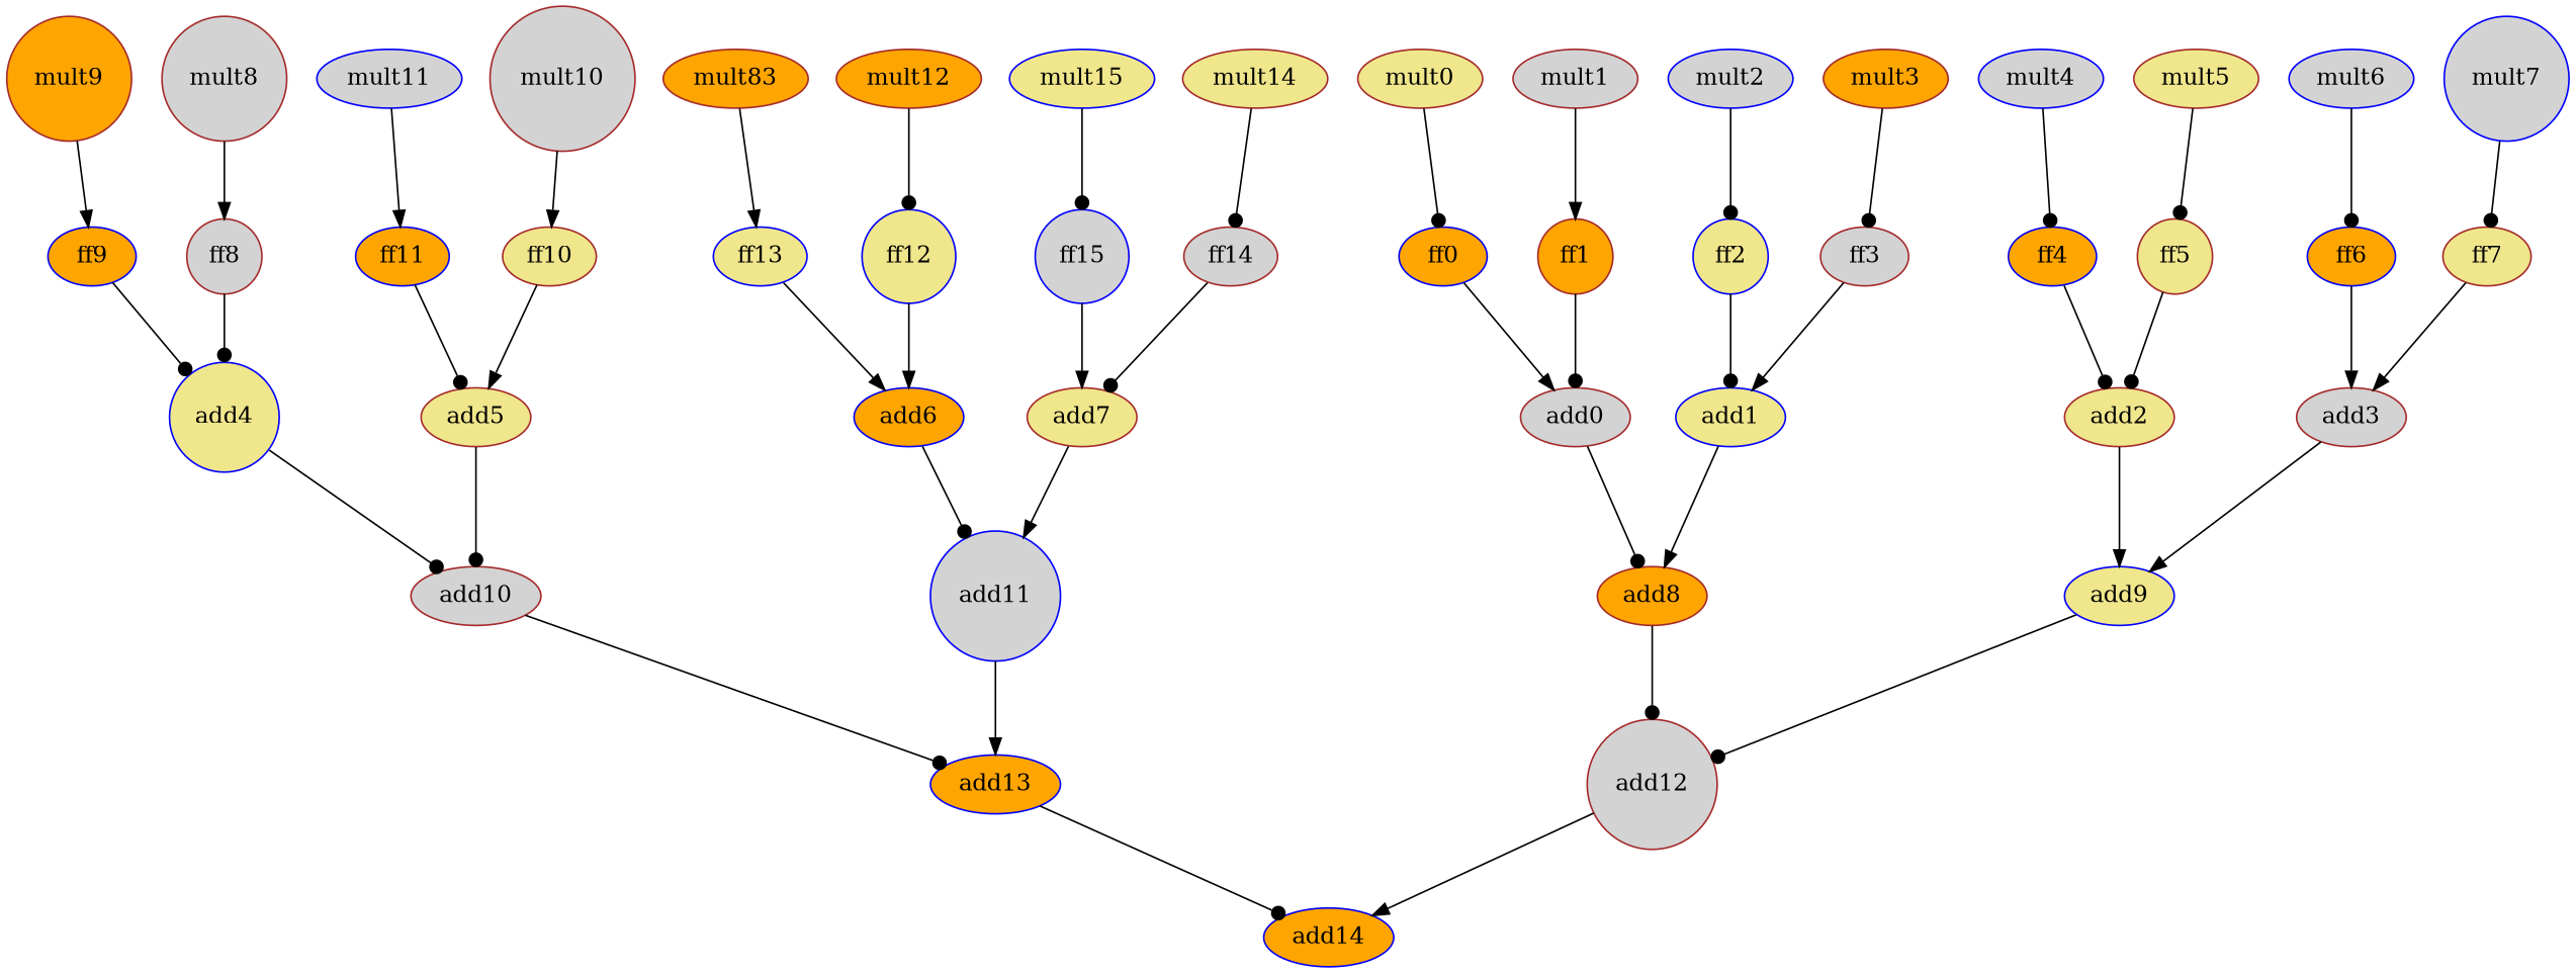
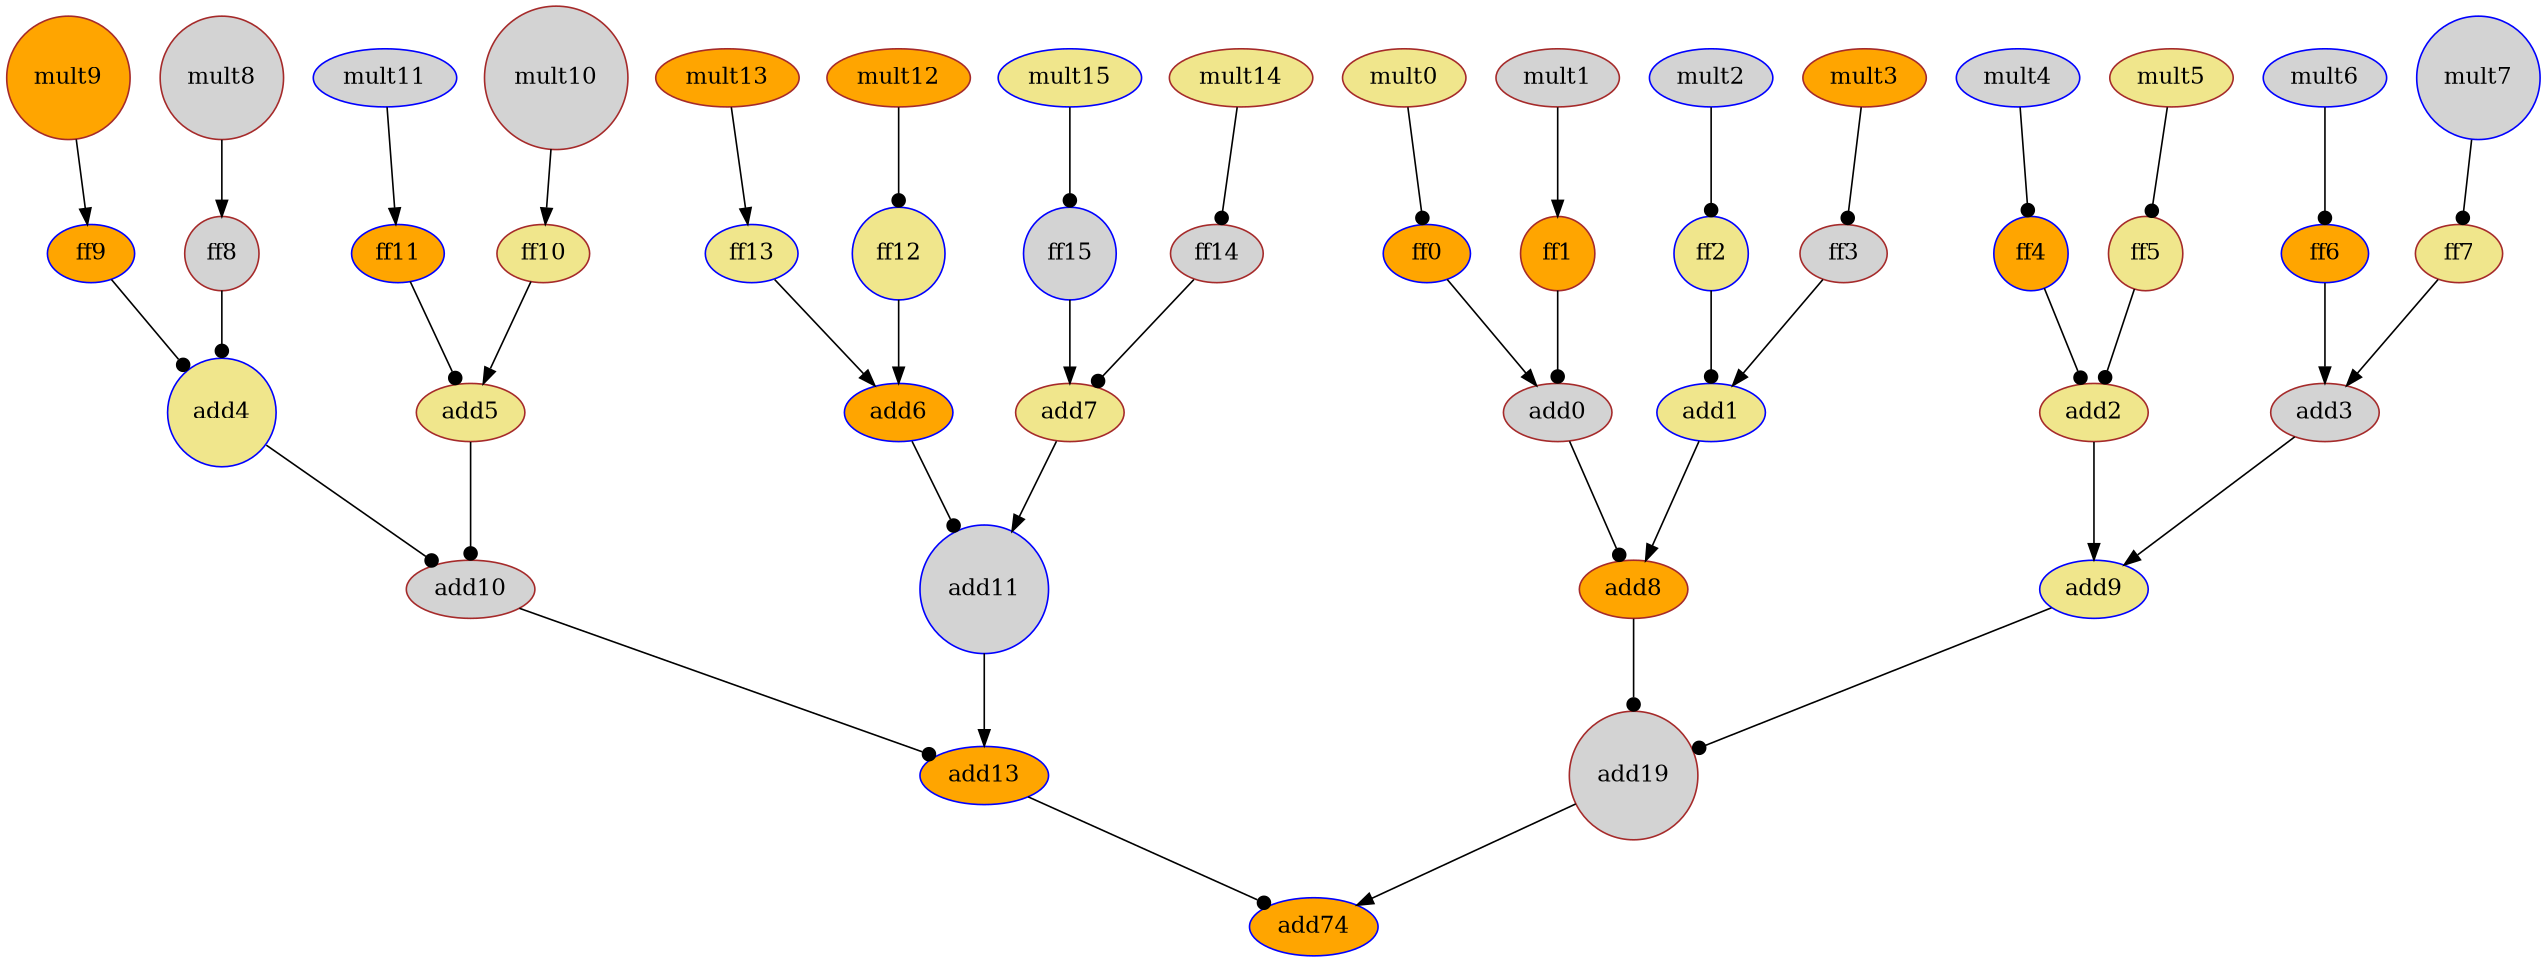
  digraph {
    node [color=brown fillcolor=lightgrey shape=ellipse style=filled]
    edge [arrowhead=dot]
    n1 [fillcolor=khaki label=mult0]
    n2 [color=blue fillcolor=orange label=ff0]
    n3 [label=add0]
    n4 [label=mult1]
    n5 [fillcolor=orange label=ff1 shape=circle]
    n6 [color=blue label=mult2]
    n7 [color=blue fillcolor=khaki label=ff2 shape=circle]
    n8 [color=blue fillcolor=khaki label=add1]
    n9 [fillcolor=orange label=mult3]
    n10 [label=ff3]
    n11 [color=blue label=mult4]
-   n12 [color=blue fillcolor=orange label=ff4]
+   n12 [color=blue fillcolor=orange label=ff4 shape=circle]
    n13 [fillcolor=khaki label=add2]
    n14 [fillcolor=khaki label=mult5]
    n15 [fillcolor=khaki label=ff5 shape=circle]
    n16 [color=blue label=mult6]
    n17 [color=blue fillcolor=orange label=ff6]
    n18 [label=add3]
    n19 [color=blue label=mult7 shape=circle]
    n20 [fillcolor=khaki label=ff7]
    n21 [label=mult8 shape=circle]
    n22 [label=ff8 shape=circle]
    n23 [color=blue fillcolor=khaki label=add4 shape=circle]
    n24 [fillcolor=orange label=mult9 shape=circle]
    n25 [color=blue fillcolor=orange label=ff9]
    n26 [label=mult10 shape=circle]
    n27 [fillcolor=khaki label=ff10]
    n28 [fillcolor=khaki label=add5]
    n29 [color=blue label=mult11]
    n30 [color=blue fillcolor=orange label=ff11]
    n31 [fillcolor=orange label=mult12]
    n32 [color=blue fillcolor=khaki label=ff12 shape=circle]
    n33 [color=blue fillcolor=orange label=add6]
-   n34 [fillcolor=orange label=mult83]
+   n34 [fillcolor=orange label=mult13]
    n35 [color=blue fillcolor=khaki label=ff13]
    n36 [fillcolor=khaki label=mult14]
    n37 [label=ff14]
    n38 [fillcolor=khaki label=add7]
    n39 [color=blue fillcolor=khaki label=mult15]
    n40 [color=blue label=ff15 shape=circle]
    n41 [fillcolor=orange label=add8]
    n42 [color=blue fillcolor=khaki label=add9]
    n43 [label=add10]
    n44 [color=blue label=add11 shape=circle]
-   n45 [label=add12 shape=circle]
+   n45 [label=add19 shape=circle]
    n46 [color=blue fillcolor=orange label=add13]
-   n47 [color=blue fillcolor=orange label=add14]
+   n47 [color=blue fillcolor=orange label=add74]
    n1 -> n2
    n2 -> n3 [arrowhead=normal]
    n3 -> n41
    n4 -> n5 [arrowhead=normal]
    n5 -> n3
    n6 -> n7
    n7 -> n8
    n8 -> n41 [arrowhead=normal]
    n9 -> n10
    n10 -> n8 [arrowhead=normal]
    n11 -> n12
    n12 -> n13
    n13 -> n42 [arrowhead=normal]
    n14 -> n15
    n15 -> n13
    n16 -> n17
    n17 -> n18 [arrowhead=normal]
    n18 -> n42 [arrowhead=normal]
    n19 -> n20
    n20 -> n18 [arrowhead=normal]
    n21 -> n22 [arrowhead=normal]
    n22 -> n23
    n23 -> n43
    n24 -> n25 [arrowhead=normal]
    n25 -> n23
    n26 -> n27 [arrowhead=normal]
    n27 -> n28 [arrowhead=normal]
    n28 -> n43
    n29 -> n30 [arrowhead=normal]
    n30 -> n28
    n31 -> n32
    n32 -> n33 [arrowhead=normal]
    n33 -> n44
    n34 -> n35 [arrowhead=normal]
    n35 -> n33 [arrowhead=normal]
    n36 -> n37
    n37 -> n38
    n38 -> n44 [arrowhead=normal]
    n39 -> n40
    n40 -> n38 [arrowhead=normal]
    n41 -> n45
    n42 -> n45
    n43 -> n46
    n44 -> n46 [arrowhead=normal]
    n45 -> n47 [arrowhead=normal]
    n46 -> n47
  }
